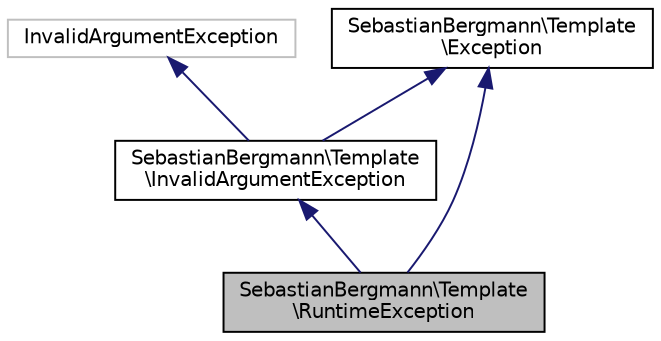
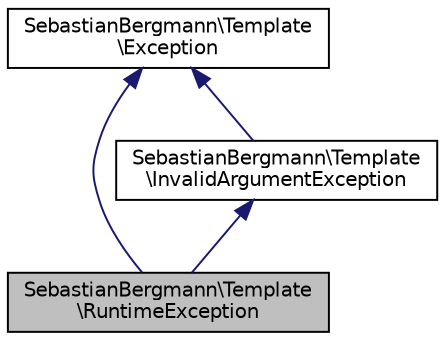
  digraph {
    rankdir=TB
    node [color=black fillcolor=white fontname=Helvetica fontsize=10 shape=record style=filled]
    edge [color=midnightblue dir=back fontname=Helvetica fontsize=10 labelfontname=Helvetica labelfontsize=10 style=solid]
    n1 [fillcolor=grey75 fontcolor=black height=0.2 label="SebastianBergmann\\Template\l\\RuntimeException" width=0.4]
    n2 [height=0.2 label="SebastianBergmann\\Template\l\\InvalidArgumentException" width=0.4]
-   n3 [color=grey75 height=0.2 label=InvalidArgumentException width=0.4]
    n4 [height=0.2 label="SebastianBergmann\\Template\l\\Exception" width=0.4]
    n2 -> n1
-   n3 -> n2
    n4 -> n1
    n4 -> n2
  }
